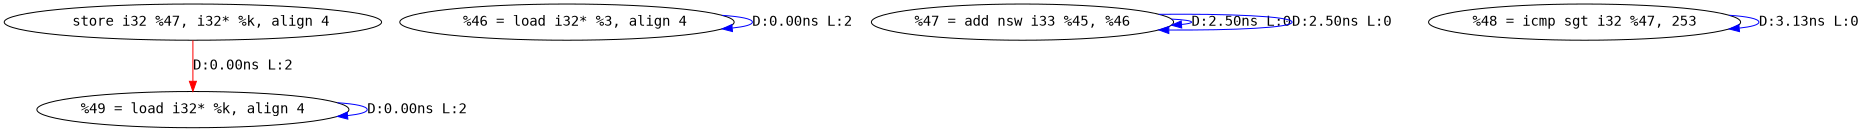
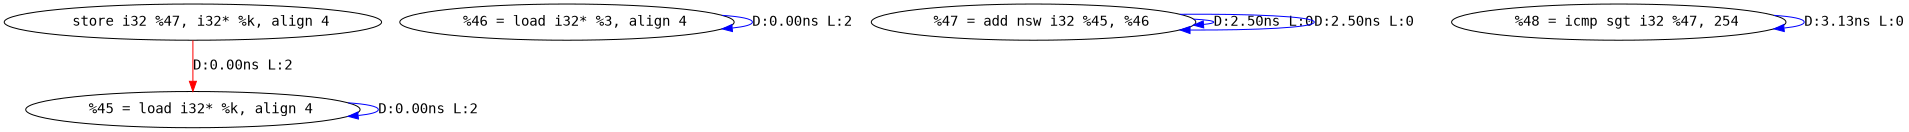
  digraph {
    fontname="DejaVu Sans Mono"
    node [fontname="DejaVu Sans Mono"]
    edge [color=blue fontname="DejaVu Sans Mono"]
-   n1 [label="%49 = load i32* %k, align 4"]
+   n1 [label="  %45 = load i32* %k, align 4"]
    n2 [label="  store i32 %47, i32* %k, align 4"]
    n3 [label="  %46 = load i32* %3, align 4"]
-   n4 [label="%47 = add nsw i33 %45, %46"]
-   n5 [label="%48 = icmp sgt i32 %47, 253"]
+   n4 [label="  %47 = add nsw i32 %45, %46"]
+   n5 [label="  %48 = icmp sgt i32 %47, 254"]
    n1 -> n1 [label="D:0.00ns L:2"]
    n2 -> n1 [color=red label="D:0.00ns L:2"]
    n3 -> n3 [label="D:0.00ns L:2"]
    n4 -> n4 [label="D:2.50ns L:0"]
    n4 -> n4 [label="D:2.50ns L:0"]
    n5 -> n5 [label="D:3.13ns L:0"]
  }
